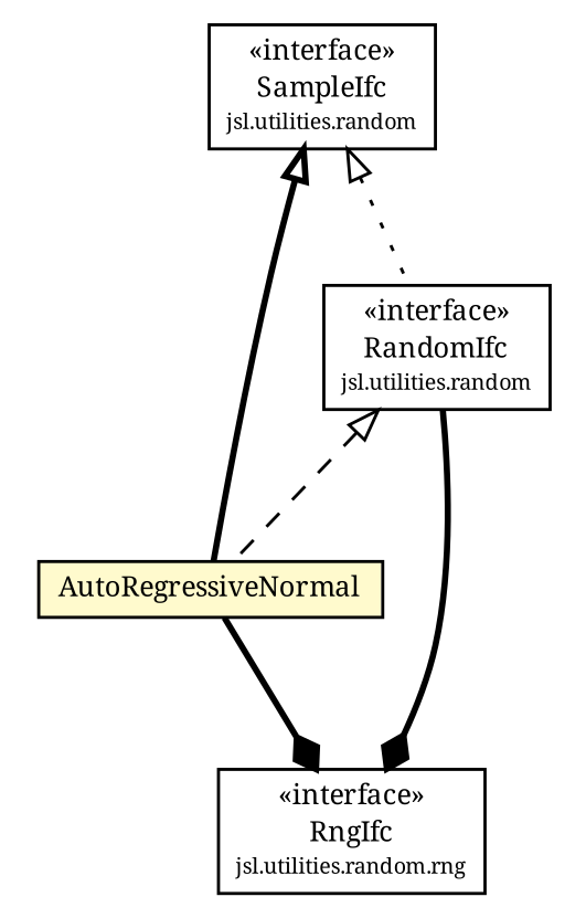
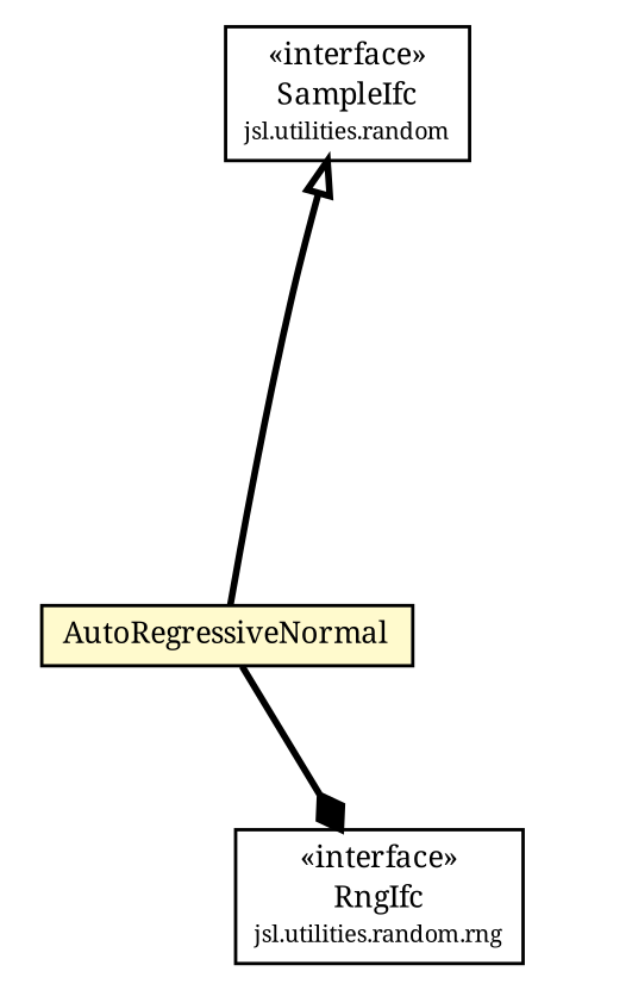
  digraph {
    fontname="Noto Serif"
    nodesep=0.25
    ranksep=0.5
    node [fontcolor=black fontname="Noto Serif" fontsize=9.0 shape=plaintext]
    edge [arrowtail=empty dir=back fontname="Noto Serif" fontsize=10 headport=p labelfontname=Helvetica labelfontsize=10 style=bold tailport=p]
-   n1 [label=<<table title="jsl.utilities.random.RandomIfc" border="0" cellborder="1" cellspacing="0" cellpadding="2" port="p" href="../RandomIfc.html"> 		<tr><td><table border="0" cellspacing="0" cellpadding="1"> <tr><td align="center" balign="center"> &#171;interface&#187; </td></tr> <tr><td align="center" balign="center"> RandomIfc </td></tr> <tr><td align="center" balign="center"><font point-size="7.0"> jsl.utilities.random </font></td></tr> 		</table></td></tr> 		</table>>]
    n2 [label=<<table title="jsl.utilities.random.ar.AutoRegressiveNormal" border="0" cellborder="1" cellspacing="0" cellpadding="2" port="p" bgcolor="lemonChiffon" href="./AutoRegressiveNormal.html"> 		<tr><td><table border="0" cellspacing="0" cellpadding="1"> <tr><td align="center" balign="center"> AutoRegressiveNormal </td></tr> 		</table></td></tr> 		</table>>]
    n3 [label=<<table title="jsl.utilities.random.rng.RngIfc" border="0" cellborder="1" cellspacing="0" cellpadding="2" port="p" href="../rng/RngIfc.html"> 		<tr><td><table border="0" cellspacing="0" cellpadding="1"> <tr><td align="center" balign="center"> &#171;interface&#187; </td></tr> <tr><td align="center" balign="center"> RngIfc </td></tr> <tr><td align="center" balign="center"><font point-size="7.0"> jsl.utilities.random.rng </font></td></tr> 		</table></td></tr> 		</table>>]
    n4 [label=<<table title="jsl.utilities.random.SampleIfc" border="0" cellborder="1" cellspacing="0" cellpadding="2" port="p" href="../SampleIfc.html"> 		<tr><td><table border="0" cellspacing="0" cellpadding="1"> <tr><td align="center" balign="center"> &#171;interface&#187; </td></tr> <tr><td align="center" balign="center"> SampleIfc </td></tr> <tr><td align="center" balign="center"><font point-size="7.0"> jsl.utilities.random </font></td></tr> 		</table></td></tr> 		</table>>]
-   n1 -> n2 [style=dashed]
-   n1 -> n3 [arrowhead=diamond color=black fontcolor=black fontsize=10.0 arrowtail="" dir=""]
    n2 -> n3 [arrowhead=diamond color=black fontcolor=black fontsize=10.0 arrowtail="" dir=""]
-   n4 -> n1 [style=dotted]
    n4 -> n2
  }
